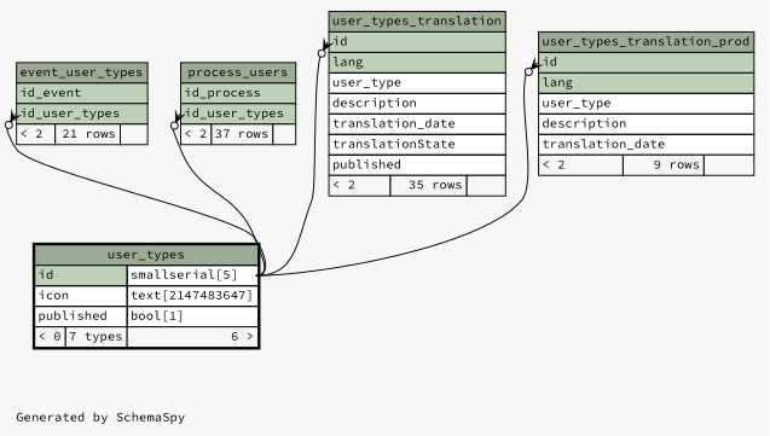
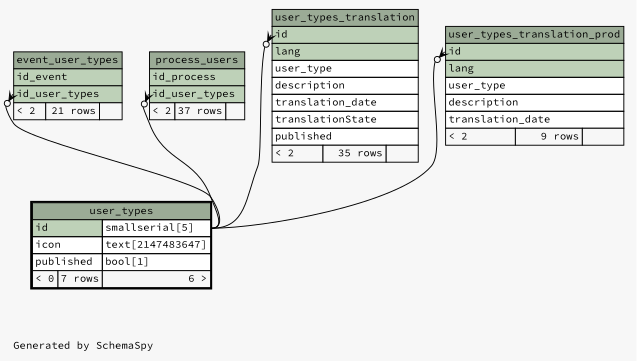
  digraph {
    bgcolor="#f7f7f7"
    fontname="Source Code Pro"
    fontsize=11
    label="\nGenerated by SchemaSpy"
    labeljust=l
    nodesep=0.18
    rankdir=TB
    ranksep=0.46
    node [fontname="Source Code Pro" fontsize=11 shape=plaintext]
    edge [arrowhead=none arrowsize=0.8 arrowtail=crowodot dir=back fontname="Source Code Pro" headport="id.type:e" tailport="id_user_types:w"]
    n1 [label=<     <TABLE BORDER="0" CELLBORDER="1" CELLSPACING="0" BGCOLOR="#ffffff">       <TR><TD COLSPAN="3" BGCOLOR="#9bab96" ALIGN="CENTER">event_user_types</TD></TR>       <TR><TD PORT="id_event" COLSPAN="3" BGCOLOR="#bed1b8" ALIGN="LEFT">id_event</TD></TR>       <TR><TD PORT="id_user_types" COLSPAN="3" BGCOLOR="#bed1b8" ALIGN="LEFT">id_user_types</TD></TR>       <TR><TD ALIGN="LEFT" BGCOLOR="#f7f7f7">&lt; 2</TD><TD ALIGN="RIGHT" BGCOLOR="#f7f7f7">21 rows</TD><TD ALIGN="RIGHT" BGCOLOR="#f7f7f7">  </TD></TR>     </TABLE>>]
-   n2 [label=<     <TABLE BORDER="2" CELLBORDER="1" CELLSPACING="0" BGCOLOR="#ffffff">       <TR><TD COLSPAN="3" BGCOLOR="#9bab96" ALIGN="CENTER">user_types</TD></TR>       <TR><TD PORT="id" COLSPAN="2" BGCOLOR="#bed1b8" ALIGN="LEFT">id</TD><TD PORT="id.type" ALIGN="LEFT">smallserial[5]</TD></TR>       <TR><TD PORT="icon" COLSPAN="2" ALIGN="LEFT">icon</TD><TD PORT="icon.type" ALIGN="LEFT">text[2147483647]</TD></TR>       <TR><TD PORT="published" COLSPAN="2" ALIGN="LEFT">published</TD><TD PORT="published.type" ALIGN="LEFT">bool[1]</TD></TR>       <TR><TD ALIGN="LEFT" BGCOLOR="#f7f7f7">&lt; 0</TD><TD ALIGN="RIGHT" BGCOLOR="#f7f7f7">7 types</TD><TD ALIGN="RIGHT" BGCOLOR="#f7f7f7">6 &gt;</TD></TR>     </TABLE>>]
+   n2 [label=<     <TABLE BORDER="2" CELLBORDER="1" CELLSPACING="0" BGCOLOR="#ffffff">       <TR><TD COLSPAN="3" BGCOLOR="#9bab96" ALIGN="CENTER">user_types</TD></TR>       <TR><TD PORT="id" COLSPAN="2" BGCOLOR="#bed1b8" ALIGN="LEFT">id</TD><TD PORT="id.type" ALIGN="LEFT">smallserial[5]</TD></TR>       <TR><TD PORT="icon" COLSPAN="2" ALIGN="LEFT">icon</TD><TD PORT="icon.type" ALIGN="LEFT">text[2147483647]</TD></TR>       <TR><TD PORT="published" COLSPAN="2" ALIGN="LEFT">published</TD><TD PORT="published.type" ALIGN="LEFT">bool[1]</TD></TR>       <TR><TD ALIGN="LEFT" BGCOLOR="#f7f7f7">&lt; 0</TD><TD ALIGN="RIGHT" BGCOLOR="#f7f7f7">7 rows</TD><TD ALIGN="RIGHT" BGCOLOR="#f7f7f7">6 &gt;</TD></TR>     </TABLE>>]
    n3 [label=<     <TABLE BORDER="0" CELLBORDER="1" CELLSPACING="0" BGCOLOR="#ffffff">       <TR><TD COLSPAN="3" BGCOLOR="#9bab96" ALIGN="CENTER">process_users</TD></TR>       <TR><TD PORT="id_process" COLSPAN="3" BGCOLOR="#bed1b8" ALIGN="LEFT">id_process</TD></TR>       <TR><TD PORT="id_user_types" COLSPAN="3" BGCOLOR="#bed1b8" ALIGN="LEFT">id_user_types</TD></TR>       <TR><TD ALIGN="LEFT" BGCOLOR="#f7f7f7">&lt; 2</TD><TD ALIGN="RIGHT" BGCOLOR="#f7f7f7">37 rows</TD><TD ALIGN="RIGHT" BGCOLOR="#f7f7f7">  </TD></TR>     </TABLE>>]
    n4 [label=<     <TABLE BORDER="0" CELLBORDER="1" CELLSPACING="0" BGCOLOR="#ffffff">       <TR><TD COLSPAN="3" BGCOLOR="#9bab96" ALIGN="CENTER">user_types_translation</TD></TR>       <TR><TD PORT="id" COLSPAN="3" BGCOLOR="#bed1b8" ALIGN="LEFT">id</TD></TR>       <TR><TD PORT="lang" COLSPAN="3" BGCOLOR="#bed1b8" ALIGN="LEFT">lang</TD></TR>       <TR><TD PORT="user_type" COLSPAN="3" ALIGN="LEFT">user_type</TD></TR>       <TR><TD PORT="description" COLSPAN="3" ALIGN="LEFT">description</TD></TR>       <TR><TD PORT="translation_date" COLSPAN="3" ALIGN="LEFT">translation_date</TD></TR>       <TR><TD PORT="translationState" COLSPAN="3" ALIGN="LEFT">translationState</TD></TR>       <TR><TD PORT="published" COLSPAN="3" ALIGN="LEFT">published</TD></TR>       <TR><TD ALIGN="LEFT" BGCOLOR="#f7f7f7">&lt; 2</TD><TD ALIGN="RIGHT" BGCOLOR="#f7f7f7">35 rows</TD><TD ALIGN="RIGHT" BGCOLOR="#f7f7f7">  </TD></TR>     </TABLE>>]
    n5 [label=<     <TABLE BORDER="0" CELLBORDER="1" CELLSPACING="0" BGCOLOR="#ffffff">       <TR><TD COLSPAN="3" BGCOLOR="#9bab96" ALIGN="CENTER">user_types_translation_prod</TD></TR>       <TR><TD PORT="id" COLSPAN="3" BGCOLOR="#bed1b8" ALIGN="LEFT">id</TD></TR>       <TR><TD PORT="lang" COLSPAN="3" BGCOLOR="#bed1b8" ALIGN="LEFT">lang</TD></TR>       <TR><TD PORT="user_type" COLSPAN="3" ALIGN="LEFT">user_type</TD></TR>       <TR><TD PORT="description" COLSPAN="3" ALIGN="LEFT">description</TD></TR>       <TR><TD PORT="translation_date" COLSPAN="3" ALIGN="LEFT">translation_date</TD></TR>       <TR><TD ALIGN="LEFT" BGCOLOR="#f7f7f7">&lt; 2</TD><TD ALIGN="RIGHT" BGCOLOR="#f7f7f7">9 rows</TD><TD ALIGN="RIGHT" BGCOLOR="#f7f7f7">  </TD></TR>     </TABLE>>]
    n1 -> n2
    n3 -> n2
    n4 -> n2 [tailport="id:w"]
    n5 -> n2 [tailport="id:w"]
  }
